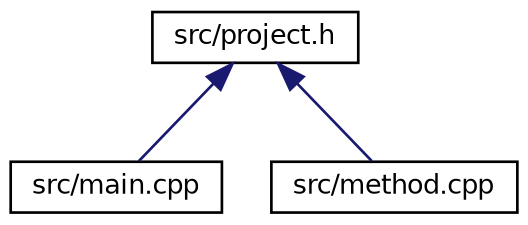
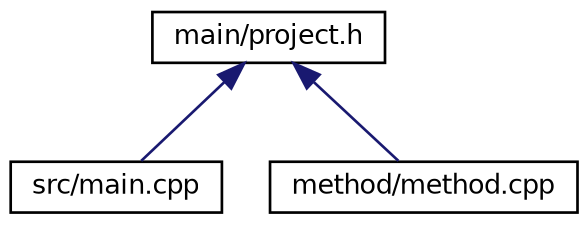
  digraph {
    node [color=black fontname=Helvetica fontsize=10 shape=record]
    edge [color=midnightblue dir=back fontname=Helvetica fontsize=10 labelfontname=Helvetica labelfontsize=10 style=solid]
    n1 [height=0.2 label="src/main.cpp" width=0.4]
-   n2 [height=0.2 label="src/project.h" width=0.4]
-   n3 [height=0.2 label="src/method.cpp" width=0.4]
+   n2 [height=0.2 label="main/project.h" width=0.4]
+   n3 [height=0.2 label="method/method.cpp" width=0.4]
    n2 -> n1
    n2 -> n3
  }
